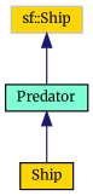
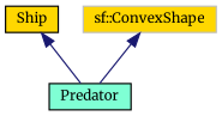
  digraph {
    fontname=Merriweather
    node [color=black fillcolor=gold fontname=Merriweather fontsize=10 shape=record style=filled]
    edge [color=midnightblue dir=back fontname=Merriweather fontsize=10 labelfontname=Helvetica labelfontsize=10 style=solid]
    n1 [fillcolor=aquamarine fontcolor=black height=0.2 label=Predator width=0.4]
    n2 [height=0.2 label=Ship width=0.4]
-   n3 [color=grey75 height=0.2 label="sf::Ship" width=0.4]
-   n1 -> n2
+   n3 [color=grey75 height=0.2 label="sf::ConvexShape" width=0.4]
+   n2 -> n1
    n3 -> n1
  }
